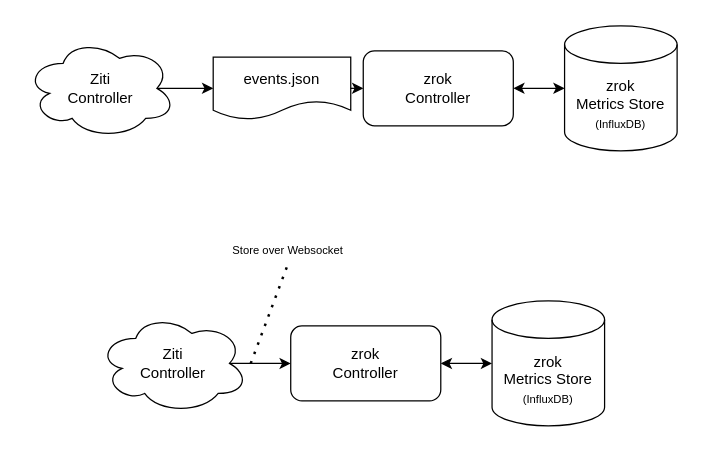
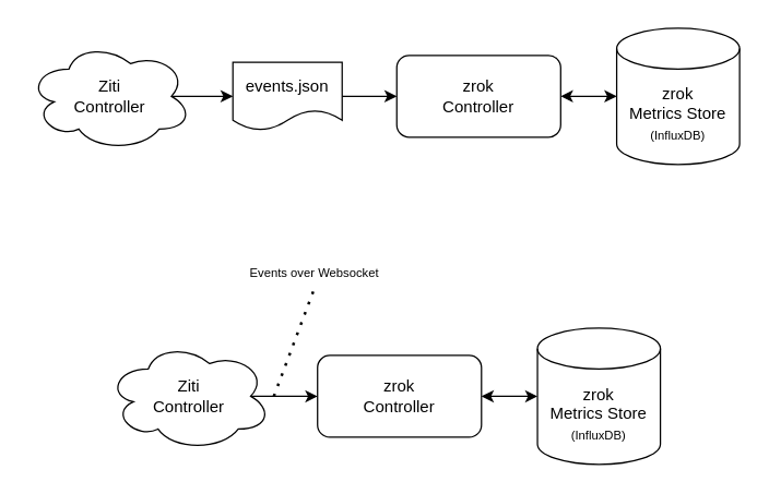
  <mxCell id="0" />
  <mxCell id="1" parent="0" />
  <mxCell id="2" value="Ziti&lt;br&gt;Controller" style="ellipse;shape=cloud;whiteSpace=wrap;html=1;" vertex="1" parent="1"><mxGeometry x="20" y="30" width="120" height="80" as="geometry" /></mxCell>
- <mxCell id="3" value="events.json" style="shape=document;whiteSpace=wrap;html=1;boundedLbl=1;" vertex="1" parent="1"><mxGeometry x="170" y="45" width="110" height="50" as="geometry" /></mxCell>
+ <mxCell id="3" value="events.json" style="shape=document;whiteSpace=wrap;html=1;boundedLbl=1;" vertex="1" parent="1"><mxGeometry x="170" y="45" width="80" height="50" as="geometry" /></mxCell>
  <mxCell id="4" value="" style="endArrow=classic;html=1;rounded=0;exitX=0.875;exitY=0.5;exitDx=0;exitDy=0;exitPerimeter=0;entryX=0;entryY=0.5;entryDx=0;entryDy=0;" edge="1" parent="1" source="2" target="3"><mxGeometry width="50" height="50" relative="1" as="geometry"><mxPoint x="260" y="260" as="sourcePoint" /><mxPoint x="310" y="210" as="targetPoint" /></mxGeometry></mxCell>
  <mxCell id="5" value="zrok&lt;br&gt;Metrics Store&lt;br&gt;&lt;font style=&quot;font-size: 9px;&quot;&gt;(InfluxDB)&lt;/font&gt;" style="shape=cylinder3;whiteSpace=wrap;html=1;boundedLbl=1;backgroundOutline=1;size=15;" vertex="1" parent="1"><mxGeometry x="451" y="20" width="90" height="100" as="geometry" /></mxCell>
  <mxCell id="6" value="" style="endArrow=classic;startArrow=classic;html=1;rounded=0;entryX=1;entryY=0.5;entryDx=0;entryDy=0;exitX=0;exitY=0.5;exitDx=0;exitDy=0;exitPerimeter=0;" edge="1" parent="1" source="5" target="15"><mxGeometry width="50" height="50" relative="1" as="geometry"><mxPoint x="481" y="264" as="sourcePoint" /><mxPoint x="531" y="214" as="targetPoint" /></mxGeometry></mxCell>
  <mxCell id="7" value="" style="endArrow=classic;html=1;rounded=0;exitX=1;exitY=0.5;exitDx=0;exitDy=0;" edge="1" parent="1" source="3" target="15"><mxGeometry width="50" height="50" relative="1" as="geometry"><mxPoint x="170" y="210" as="sourcePoint" /><mxPoint x="220" y="160" as="targetPoint" /></mxGeometry></mxCell>
  <mxCell id="8" value="Ziti&lt;br&gt;Controller" style="ellipse;shape=cloud;whiteSpace=wrap;html=1;" vertex="1" parent="1"><mxGeometry x="78" y="250" width="120" height="80" as="geometry" /></mxCell>
  <mxCell id="9" value="zrok&lt;br&gt;Metrics Store&lt;br&gt;&lt;font style=&quot;font-size: 9px;&quot;&gt;(InfluxDB)&lt;/font&gt;" style="shape=cylinder3;whiteSpace=wrap;html=1;boundedLbl=1;backgroundOutline=1;size=15;" vertex="1" parent="1"><mxGeometry x="393" y="240" width="90" height="100" as="geometry" /></mxCell>
  <mxCell id="10" value="" style="endArrow=classic;startArrow=classic;html=1;rounded=0;entryX=1;entryY=0.5;entryDx=0;entryDy=0;exitX=0;exitY=0.5;exitDx=0;exitDy=0;exitPerimeter=0;" edge="1" parent="1" source="9" target="11"><mxGeometry width="50" height="50" relative="1" as="geometry"><mxPoint x="423" y="484" as="sourcePoint" /><mxPoint x="473" y="434" as="targetPoint" /></mxGeometry></mxCell>
  <mxCell id="11" value="zrok&lt;br&gt;Controller" style="rounded=1;whiteSpace=wrap;html=1;" vertex="1" parent="1"><mxGeometry x="232" y="260" width="120" height="60" as="geometry" /></mxCell>
  <mxCell id="12" value="" style="endArrow=classic;html=1;rounded=0;exitX=0.875;exitY=0.5;exitDx=0;exitDy=0;exitPerimeter=0;entryX=0;entryY=0.5;entryDx=0;entryDy=0;" edge="1" parent="1" source="8" target="11"><mxGeometry width="50" height="50" relative="1" as="geometry"><mxPoint x="178" y="442" as="sourcePoint" /><mxPoint x="228" y="392" as="targetPoint" /></mxGeometry></mxCell>
  <mxCell id="13" value="" style="endArrow=none;dashed=1;html=1;dashPattern=1 3;strokeWidth=2;rounded=0;" edge="1" parent="1"><mxGeometry width="50" height="50" relative="1" as="geometry"><mxPoint x="200" y="290" as="sourcePoint" /><mxPoint x="230" y="210" as="targetPoint" /></mxGeometry></mxCell>
- <mxCell id="14" value="Store over Websocket" style="text;html=1;strokeColor=none;fillColor=none;align=center;verticalAlign=middle;whiteSpace=wrap;rounded=0;fontSize=9;" vertex="1" parent="1"><mxGeometry x="180" y="190" width="100" height="20" as="geometry" /></mxCell>
+ <mxCell id="14" value="Events over Websocket" style="text;html=1;strokeColor=none;fillColor=none;align=center;verticalAlign=middle;whiteSpace=wrap;rounded=0;fontSize=9;" vertex="1" parent="1"><mxGeometry x="180" y="190" width="100" height="20" as="geometry" /></mxCell>
  <mxCell id="15" value="zrok&lt;br&gt;Controller" style="rounded=1;whiteSpace=wrap;html=1;" vertex="1" parent="1"><mxGeometry x="290" y="40" width="120" height="60" as="geometry" /></mxCell>
